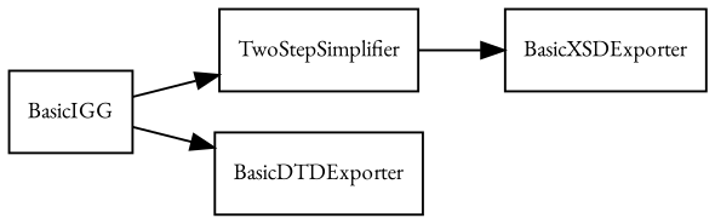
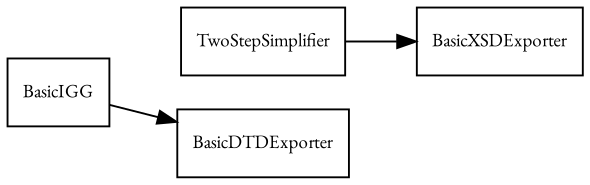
  digraph {
    fontname="EB Garamond"
    rankdir=LR
    node [fontname="EB Garamond" fontsize=10 shape=rectangle]
    edge [fontname="EB Garamond" fontsize=10]
    BasicIGG
    TwoStepSimplifier
    BasicDTDExporter
    BasicXSDExporter
-   BasicIGG -> TwoStepSimplifier
    BasicIGG -> BasicDTDExporter
    TwoStepSimplifier -> BasicXSDExporter
  }
